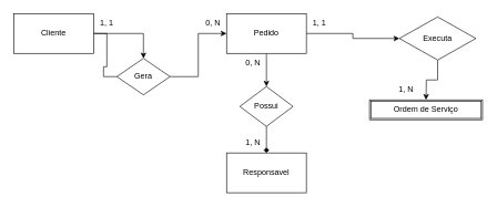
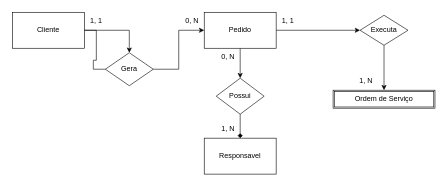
  <mxCell id="0" />
  <mxCell id="1" parent="0" />
  <mxCell id="2" style="edgeStyle=orthogonalEdgeStyle;rounded=0;orthogonalLoop=1;jettySize=auto;html=1;entryX=0;entryY=0.5;entryDx=0;entryDy=0;startArrow=none;" parent="1" source="8" target="7" edge="1"><mxGeometry relative="1" as="geometry" /></mxCell>
  <mxCell id="3" value="" style="edgeStyle=orthogonalEdgeStyle;rounded=0;orthogonalLoop=1;jettySize=auto;html=1;" edge="1" parent="1" source="4" target="8"><mxGeometry relative="1" as="geometry" /></mxCell>
  <mxCell id="4" value="Cliente" style="rounded=0;whiteSpace=wrap;html=1;" parent="1" vertex="1"><mxGeometry x="20" y="20" width="120" height="60" as="geometry" /></mxCell>
  <mxCell id="5" value="" style="edgeStyle=orthogonalEdgeStyle;rounded=0;orthogonalLoop=1;jettySize=auto;html=1;" edge="1" parent="1" source="7" target="13"><mxGeometry relative="1" as="geometry" /></mxCell>
  <mxCell id="6" value="" style="edgeStyle=orthogonalEdgeStyle;rounded=0;orthogonalLoop=1;jettySize=auto;html=1;" edge="1" parent="1" source="7" target="18"><mxGeometry relative="1" as="geometry" /></mxCell>
  <mxCell id="7" value="Pedido" style="rounded=0;whiteSpace=wrap;html=1;" parent="1" vertex="1"><mxGeometry x="340" y="20" width="120" height="60" as="geometry" /></mxCell>
  <mxCell id="8" value="Gera" style="rhombus;whiteSpace=wrap;html=1;rounded=0;" vertex="1" parent="1"><mxGeometry x="175" y="87.5" width="80" height="55" as="geometry" /></mxCell>
  <mxCell id="9" value="" style="edgeStyle=orthogonalEdgeStyle;rounded=0;orthogonalLoop=1;jettySize=auto;html=1;entryX=0;entryY=0.5;entryDx=0;entryDy=0;endArrow=none;" edge="1" parent="1" source="4" target="8"><mxGeometry relative="1" as="geometry"><mxPoint x="170" y="50" as="sourcePoint" /><mxPoint x="310" y="50" as="targetPoint" /></mxGeometry></mxCell>
  <mxCell id="10" value="1, 1" style="text;html=1;strokeColor=none;fillColor=none;align=center;verticalAlign=middle;whiteSpace=wrap;rounded=0;" vertex="1" parent="1"><mxGeometry x="130" y="20" width="60" height="30" as="geometry" /></mxCell>
  <mxCell id="11" value="0, N" style="text;html=1;strokeColor=none;fillColor=none;align=center;verticalAlign=middle;whiteSpace=wrap;rounded=0;" vertex="1" parent="1"><mxGeometry x="290" y="20" width="60" height="30" as="geometry" /></mxCell>
  <mxCell id="12" value="" style="edgeStyle=orthogonalEdgeStyle;rounded=0;orthogonalLoop=1;jettySize=auto;html=1;endArrow=diamond;" edge="1" parent="1" source="13" target="14"><mxGeometry relative="1" as="geometry" /></mxCell>
  <mxCell id="13" value="Possui" style="rhombus;whiteSpace=wrap;html=1;rounded=0;" vertex="1" parent="1"><mxGeometry x="360" y="130" width="80" height="60" as="geometry" /></mxCell>
  <mxCell id="14" value="Responsavel" style="whiteSpace=wrap;html=1;rounded=0;" vertex="1" parent="1"><mxGeometry x="340" y="230" width="120" height="60" as="geometry" /></mxCell>
  <mxCell id="15" value="0, N" style="text;html=1;strokeColor=none;fillColor=none;align=center;verticalAlign=middle;whiteSpace=wrap;rounded=0;" vertex="1" parent="1"><mxGeometry x="350" y="80" width="60" height="30" as="geometry" /></mxCell>
  <mxCell id="16" value="1, N" style="text;html=1;strokeColor=none;fillColor=none;align=center;verticalAlign=middle;whiteSpace=wrap;rounded=0;" vertex="1" parent="1"><mxGeometry x="350" y="200" width="60" height="30" as="geometry" /></mxCell>
  <mxCell id="17" style="edgeStyle=orthogonalEdgeStyle;rounded=0;orthogonalLoop=1;jettySize=auto;html=1;entryX=0.5;entryY=0;entryDx=0;entryDy=0;" edge="1" parent="1" source="18"><mxGeometry relative="1" as="geometry"><mxPoint x="640" y="150" as="targetPoint" /></mxGeometry></mxCell>
- <mxCell id="18" value="Executa" style="rhombus;whiteSpace=wrap;html=1;rounded=0;" vertex="1" parent="1"><mxGeometry x="600" y="25" width="115" height="65" as="geometry" /></mxCell>
+ <mxCell id="18" value="Executa" style="rhombus;whiteSpace=wrap;html=1;rounded=0;" vertex="1" parent="1"><mxGeometry x="600" y="25" width="80" height="50" as="geometry" /></mxCell>
  <mxCell id="19" value="1, 1" style="text;html=1;strokeColor=none;fillColor=none;align=center;verticalAlign=middle;whiteSpace=wrap;rounded=0;" vertex="1" parent="1"><mxGeometry x="450" y="20" width="60" height="30" as="geometry" /></mxCell>
  <mxCell id="20" value="1, N" style="text;html=1;strokeColor=none;fillColor=none;align=center;verticalAlign=middle;whiteSpace=wrap;rounded=0;" vertex="1" parent="1"><mxGeometry x="580" y="120" width="60" height="30" as="geometry" /></mxCell>
  <mxCell id="21" value="Ordem de Serviço" style="shape=ext;double=1;rounded=0;whiteSpace=wrap;html=1;" vertex="1" parent="1"><mxGeometry x="555" y="150" width="170" height="30" as="geometry" /></mxCell>
